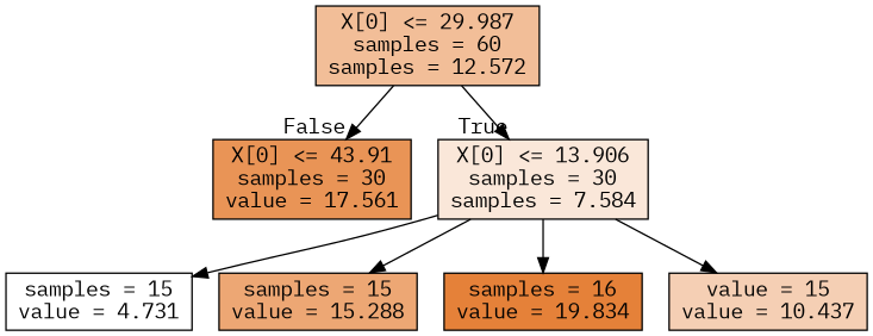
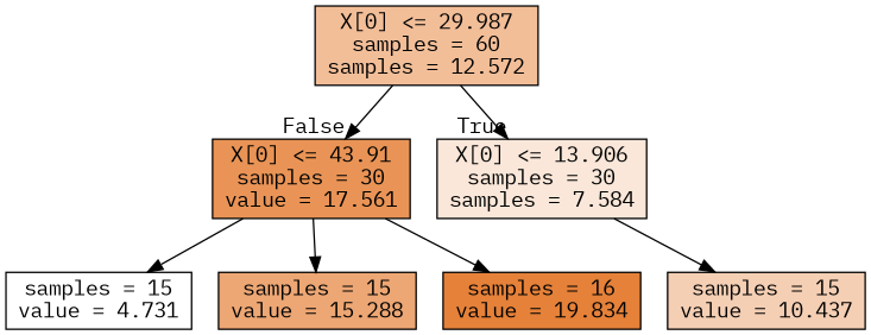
  digraph {
    fontname="IBM Plex Mono"
    node [color=black fontname="IBM Plex Mono" shape=box style=filled]
    edge [fontname="IBM Plex Mono"]
    n1 [fillcolor="#e5813984" label="X[0] <= 29.987\nsamples = 60\nsamples = 12.572"]
    n2 [fillcolor="#e5813930" label="X[0] <= 13.906\nsamples = 30\nsamples = 7.584"]
    n3 [fillcolor="#e58139d9" label="X[0] <= 43.91\nsamples = 30\nvalue = 17.561"]
    n4 [fillcolor="#e5813900" label="samples = 15\nvalue = 4.731"]
-   n5 [fillcolor="#e5813960" label="value = 15\nvalue = 10.437"]
+   n5 [fillcolor="#e5813960" label="samples = 15\nvalue = 10.437"]
    n6 [fillcolor="#e58139b2" label="samples = 15\nvalue = 15.288"]
    n7 [fillcolor="#e58139ff" label="samples = 16\nvalue = 19.834"]
    n1 -> n2 [headlabel=True labelangle=45 labeldistance=2.5]
    n1 -> n3 [headlabel=False labelangle=-45 labeldistance=2.5]
-   n2 -> n4
+   n3 -> n4
    n2 -> n5
-   n2 -> n6
-   n2 -> n7
+   n3 -> n6
+   n3 -> n7
  }
